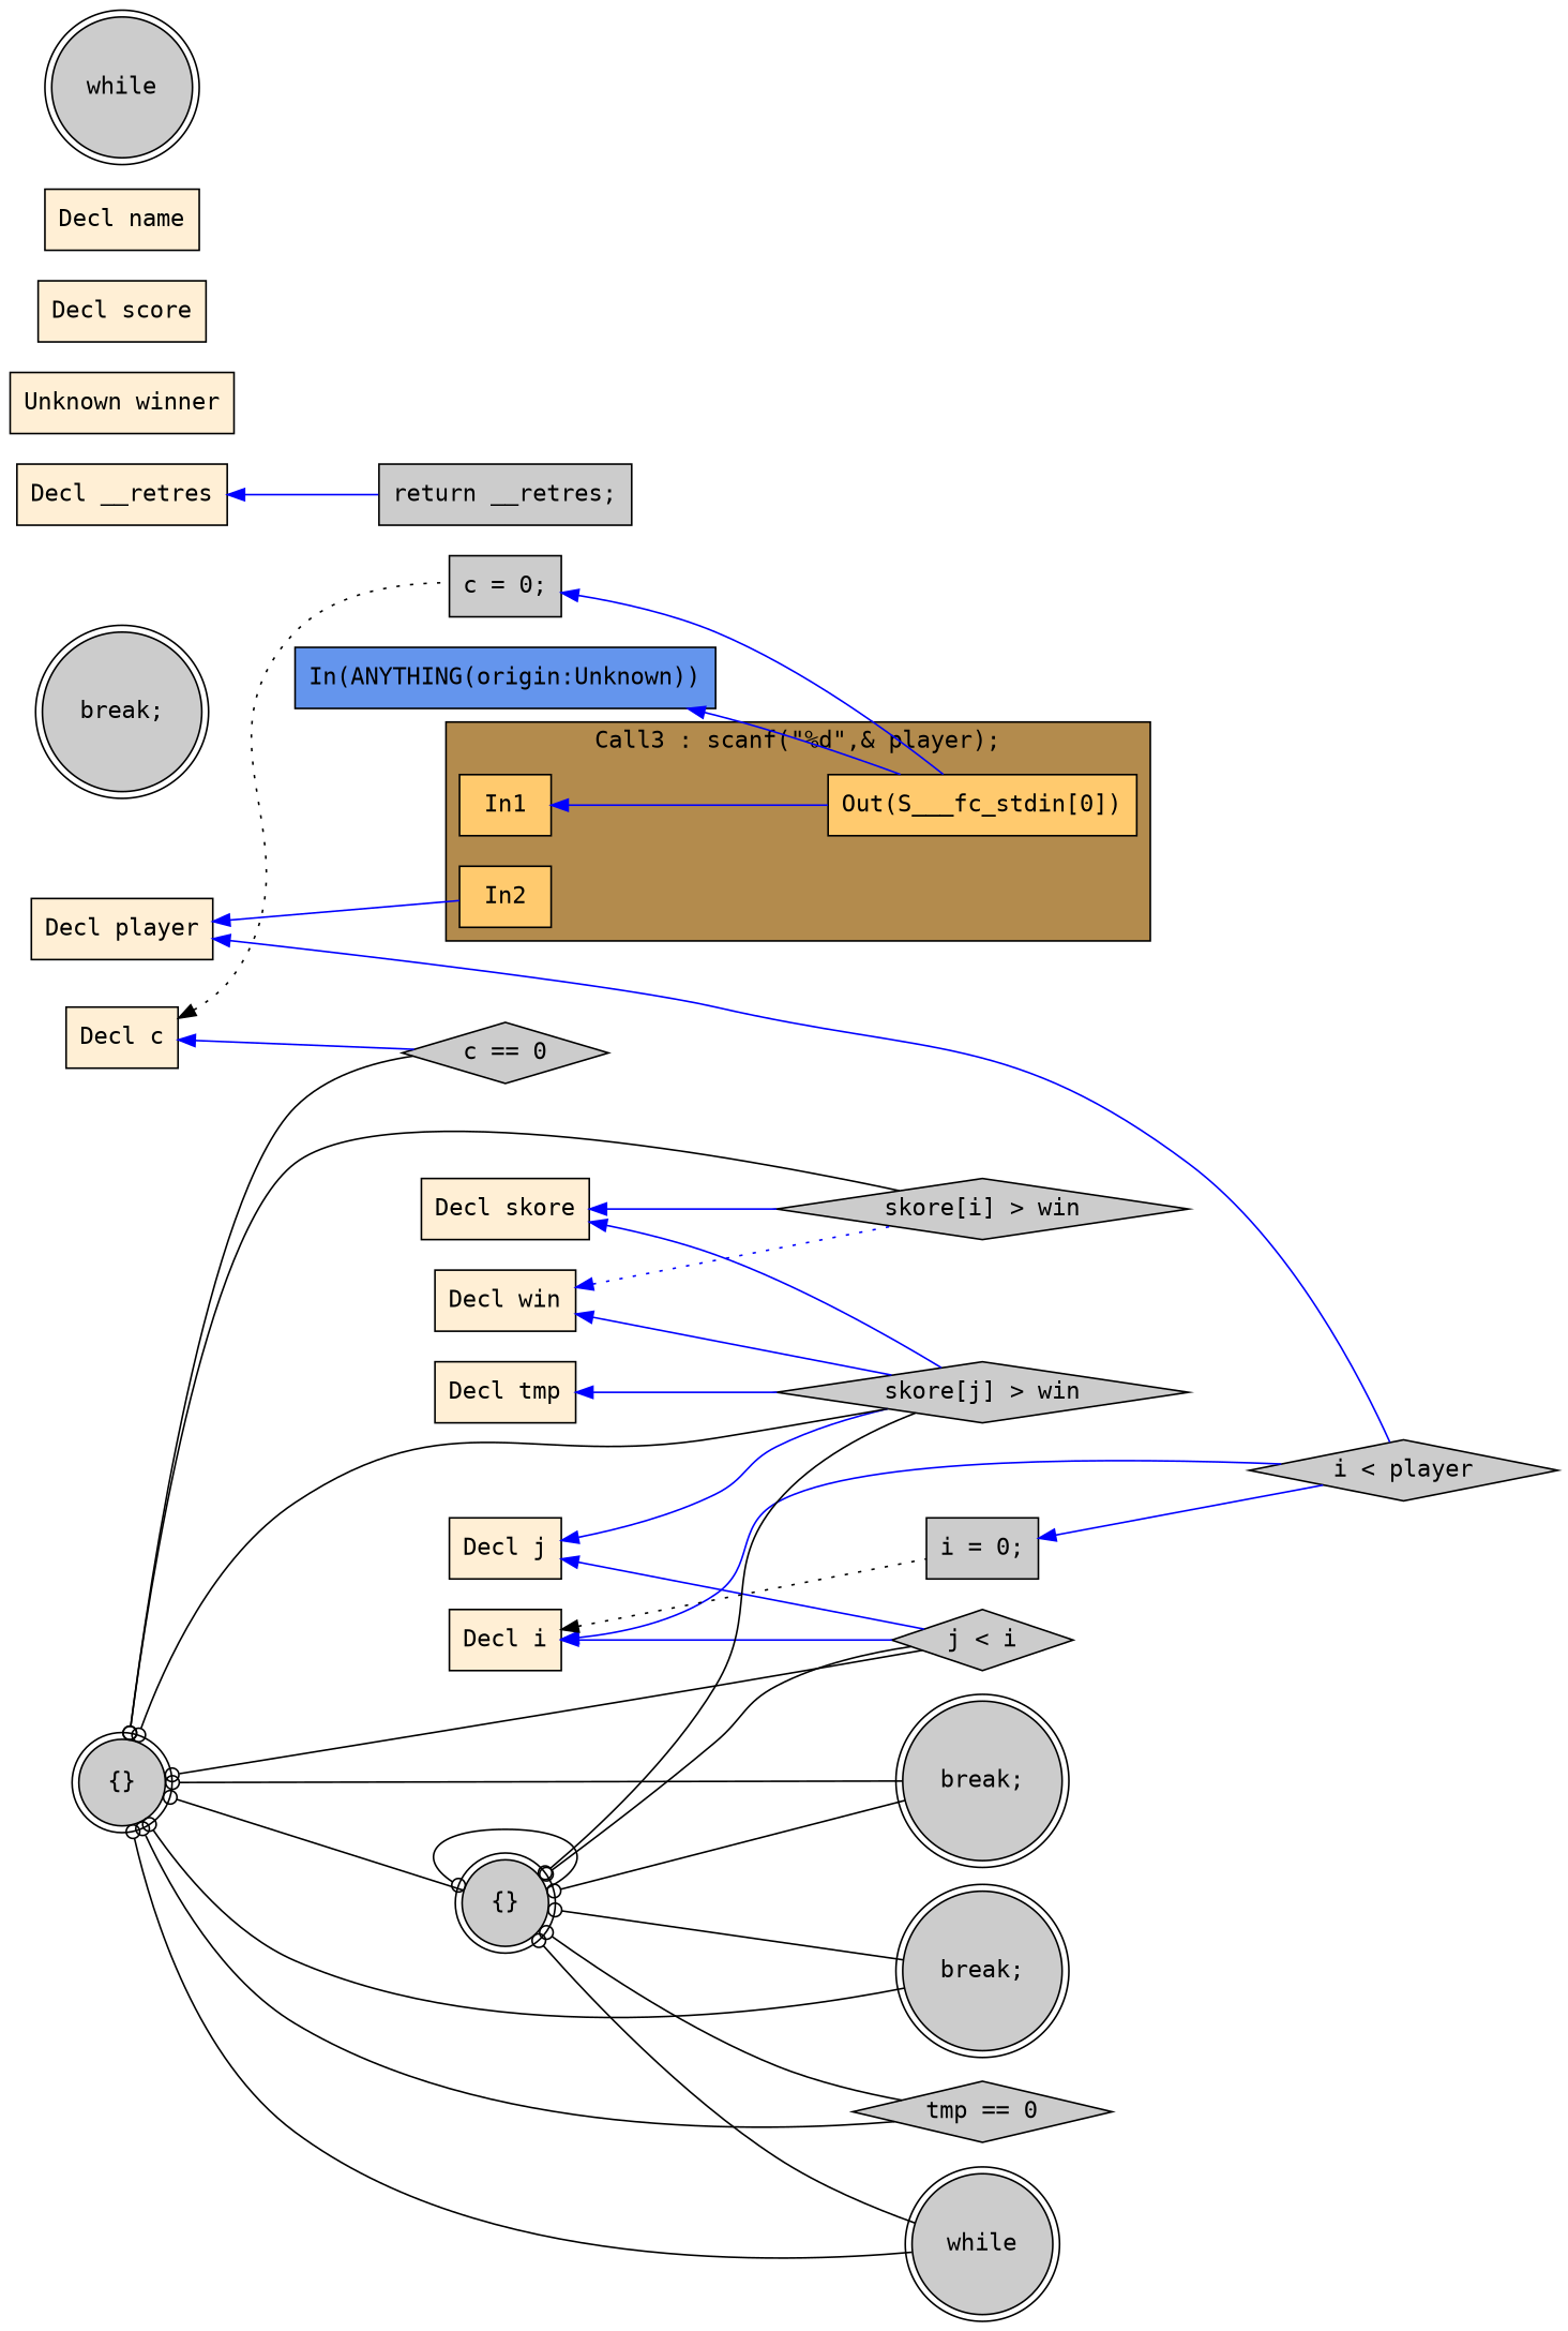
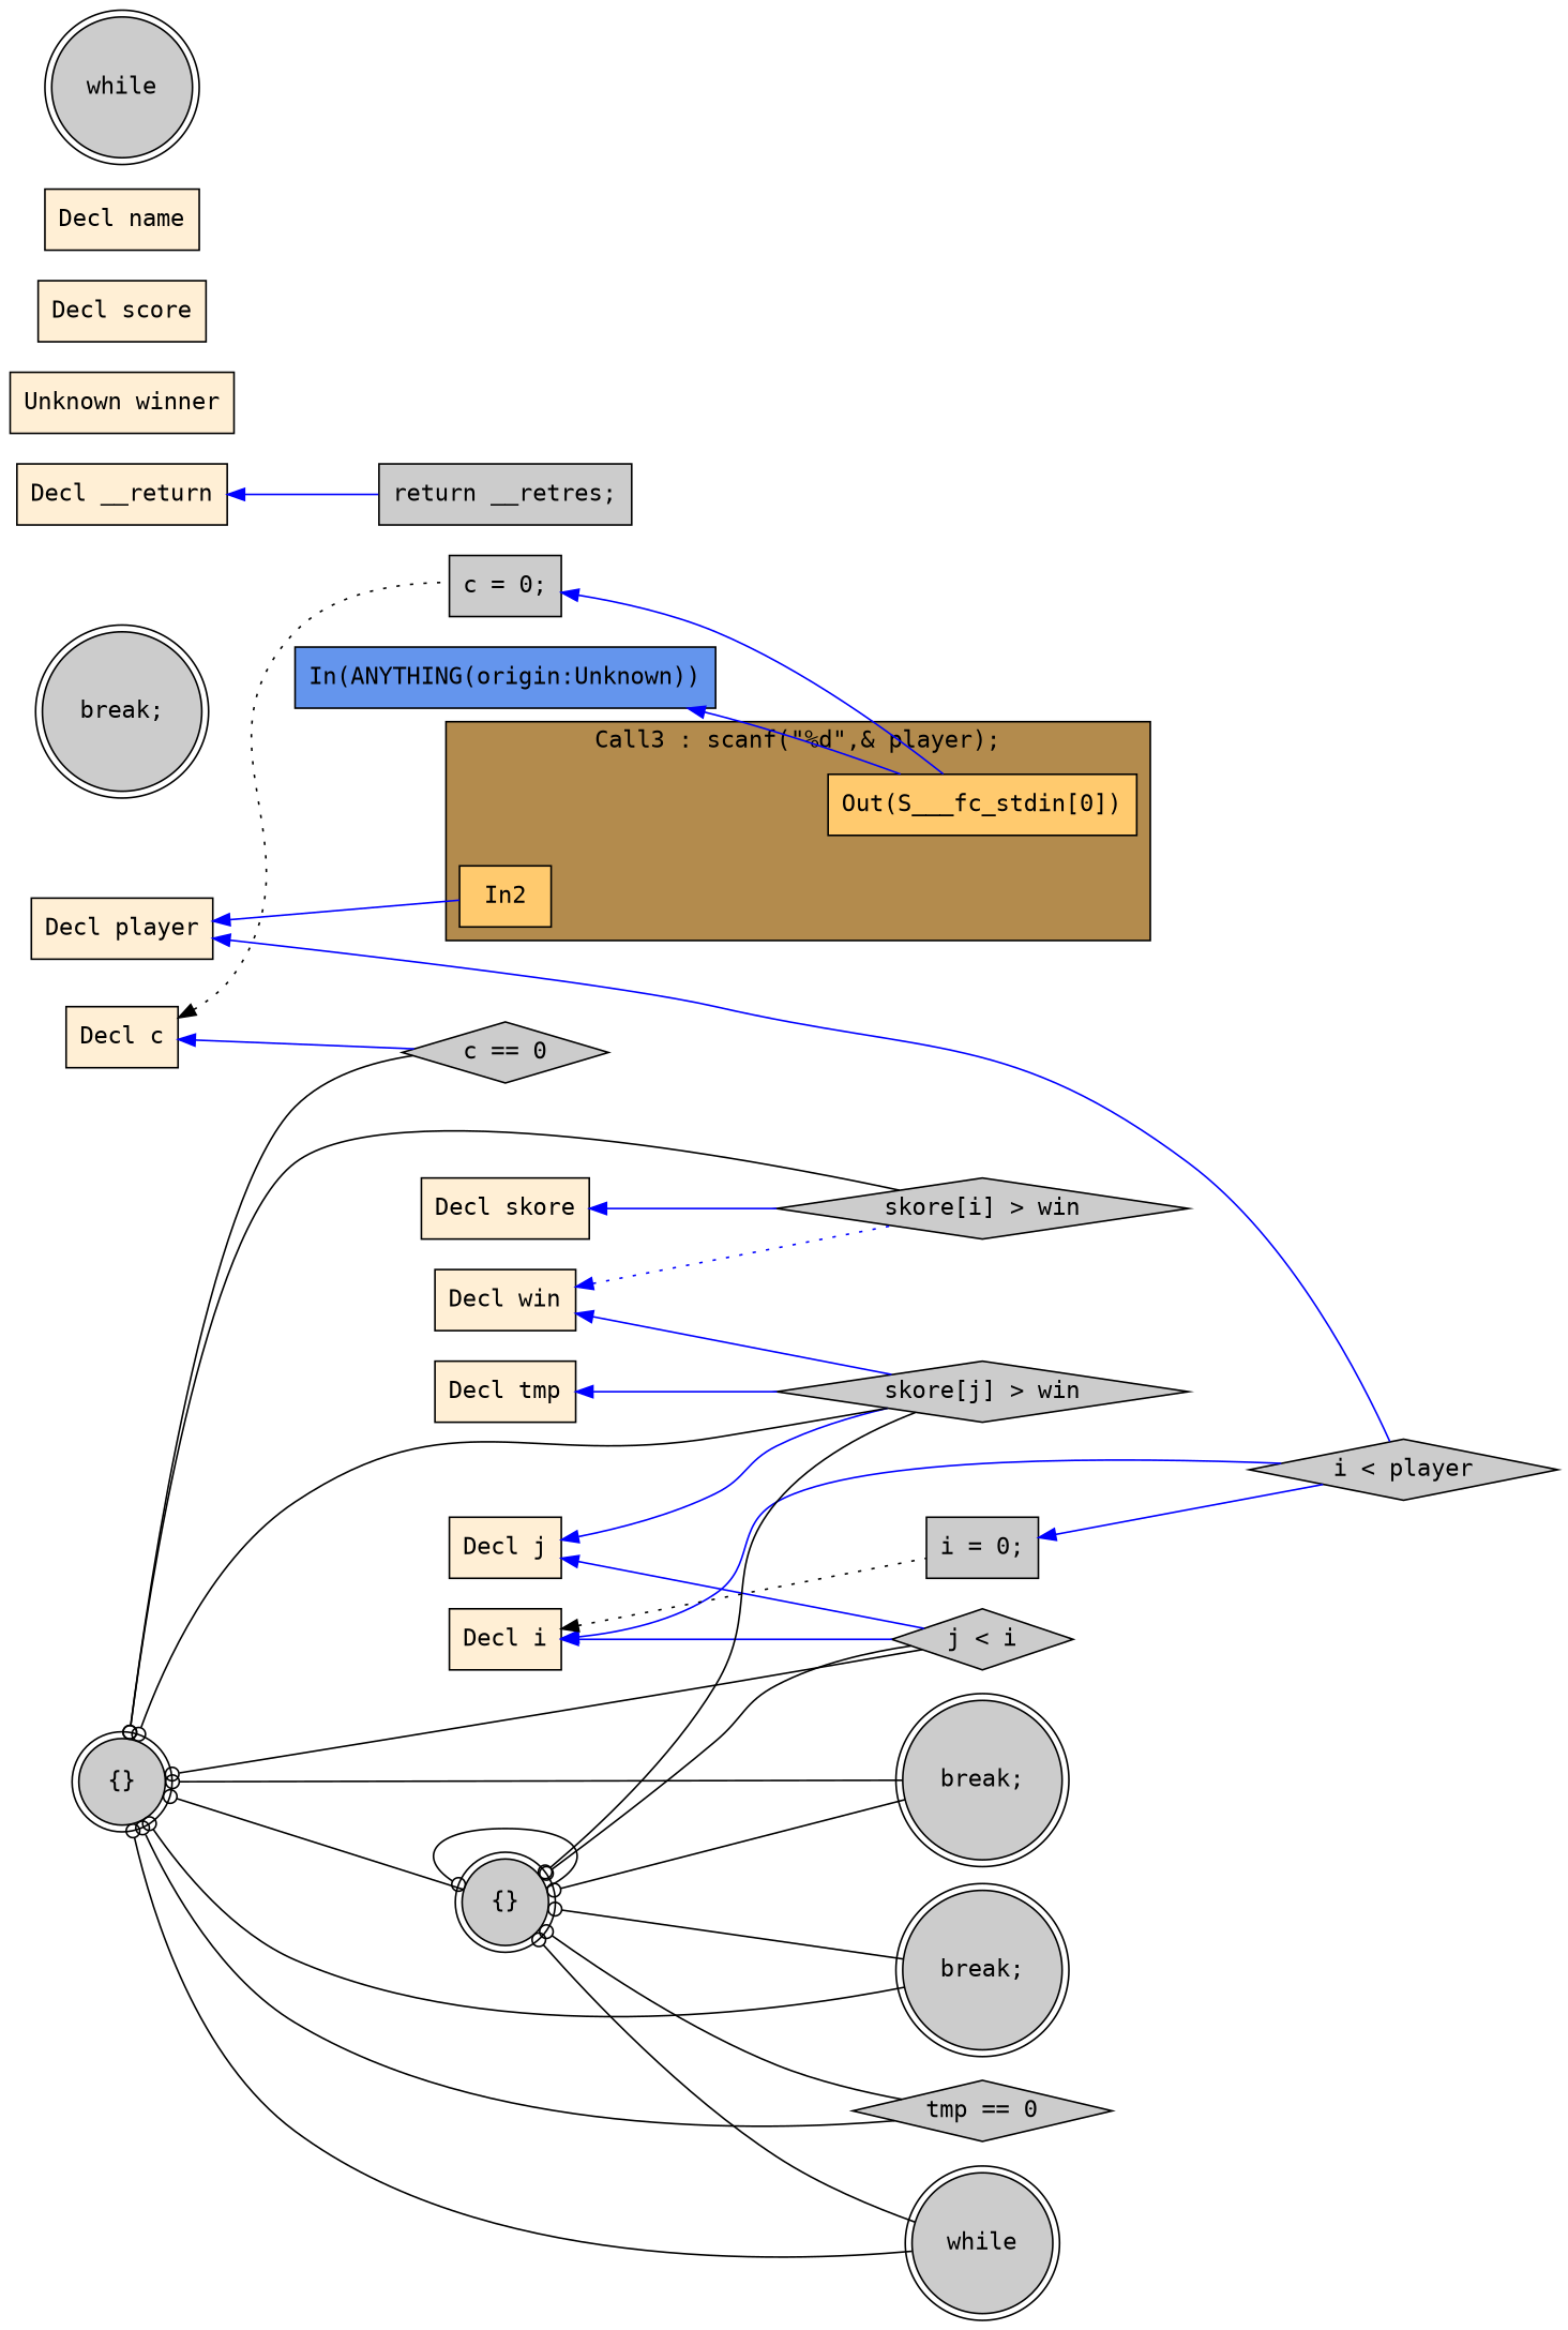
  digraph {
    fontname="DejaVu Sans Mono"
    rankdir=LR
    node [fillcolor="#CCCCCC" fontname="DejaVu Sans Mono" shape=box style=filled]
    edge [color="#000000" dir=back fontname="DejaVu Sans Mono"]
-   n1 [fillcolor="#FFCA6E" label=In1]
    n2 [fillcolor="#FFCA6E" label=In2]
    n3 [fillcolor="#FFCA6E" label="Out(S___fc_stdin[0])"]
    n4 [label="break;" shape=doublecircle]
    n5 [label="return __retres;"]
    n6 [fillcolor="#FFEFD5" label="Unknown winner"]
    n7 [fillcolor="#6495ED" label="In(ANYTHING(origin:Unknown))"]
    n8 [fillcolor="#FFEFD5" label="Decl score"]
    n9 [fillcolor="#FFEFD5" label="Decl skore"]
    n10 [label="skore[j] > win" shape=diamond]
    n11 [label="skore[i] > win" shape=diamond]
    n12 [fillcolor="#FFEFD5" label="Decl player"]
    n13 [label="i < player" shape=diamond]
    n14 [fillcolor="#FFEFD5" label="Decl i"]
    n15 [label="i = 0;"]
    n16 [label="j < i" shape=diamond]
    n17 [fillcolor="#FFEFD5" label="Decl j"]
    n18 [fillcolor="#FFEFD5" label="Decl win"]
    n19 [fillcolor="#FFEFD5" label="Decl c"]
    n20 [label="c = 0;"]
    n21 [label="c == 0" shape=diamond]
    n22 [fillcolor="#FFEFD5" label="Decl name"]
    n23 [fillcolor="#FFEFD5" label="Decl tmp"]
    n24 [label="tmp == 0" shape=diamond]
-   n25 [fillcolor="#FFEFD5" label="Decl __retres"]
+   n25 [fillcolor="#FFEFD5" label="Decl __return"]
    n26 [label=while shape=doublecircle]
    n27 [label="{}" shape=doublecircle]
    n28 [label=while shape=doublecircle]
    n29 [label="break;" shape=doublecircle]
    n30 [label="{}" shape=doublecircle]
    n31 [label="break;" shape=doublecircle]
    subgraph cluster_1 {
      fillcolor="#B38B4D"
      label="Call3 : scanf(\"%d\",& player);"
      style=filled
-     n1
      n2
      n3
    }
-   n1 -> n3 [color="#0000FF"]
    n7 -> n3 [color="#0000FF"]
-   n9 -> n10 [color="#0000FF"]
    n9 -> n11 [color="#0000FF"]
    n12 -> n2 [color="#0000FF"]
    n12 -> n13 [color="#0000FF"]
    n14 -> n13 [color="#0000FF"]
    n14 -> n15 [style=dotted]
    n14 -> n16 [color="#0000FF"]
    n15 -> n13 [color="#0000FF"]
    n17 -> n10 [color="#0000FF"]
    n17 -> n16 [color="#0000FF"]
    n18 -> n10 [color="#0000FF"]
    n18 -> n11 [color="#0000FF" style=dotted]
    n19 -> n20 [style=dotted]
    n19 -> n21 [color="#0000FF"]
    n20 -> n3 [color="#0000FF"]
    n23 -> n10 [color="#0000FF"]
    n25 -> n5 [color="#0000FF"]
    n27 -> n10 [arrowtail=odot]
    n27 -> n11 [arrowtail=odot]
    n27 -> n16 [arrowtail=odot]
    n27 -> n21 [arrowtail=odot]
    n27 -> n24 [arrowtail=odot]
    n27 -> n28 [arrowtail=odot]
    n27 -> n29 [arrowtail=odot]
    n27 -> n30 [arrowtail=odot]
    n27 -> n31 [arrowtail=odot]
    n30 -> n10 [arrowtail=odot]
    n30 -> n16 [arrowtail=odot]
    n30 -> n24 [arrowtail=odot]
    n30 -> n28 [arrowtail=odot]
    n30 -> n29 [arrowtail=odot]
    n30 -> n30 [arrowtail=odot]
    n30 -> n31 [arrowtail=odot]
  }
